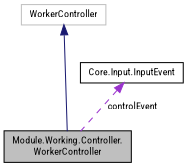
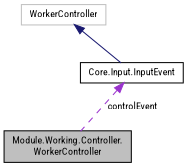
  digraph {
    fontname="Roboto Condensed"
    node [color=black fillcolor=white fontname="Roboto Condensed" fontsize=10 shape=record style=filled]
    edge [dir=back fontname="Roboto Condensed" fontsize=10 labelfontname=Helvetica labelfontsize=10]
    n1 [fillcolor=grey75 fontcolor=black height=0.2 label="Module.Working.Controller.\lWorkerController" width=0.4]
    n2 [color=grey75 height=0.2 label=WorkerController width=0.4]
    n3 [height=0.2 label="Core.Input.InputEvent" width=0.4]
-   n2 -> n1 [color=midnightblue style=solid]
+   n2 -> n3 [color=midnightblue style=solid]
    n3 -> n1 [color=darkorchid3 label=" controlEvent" style=dashed]
  }
